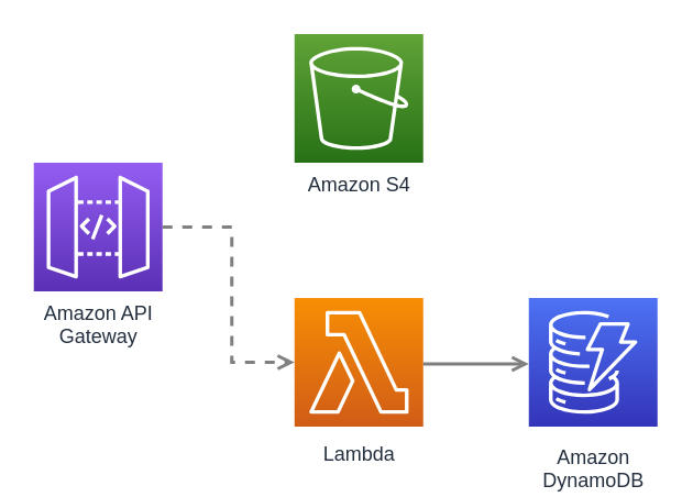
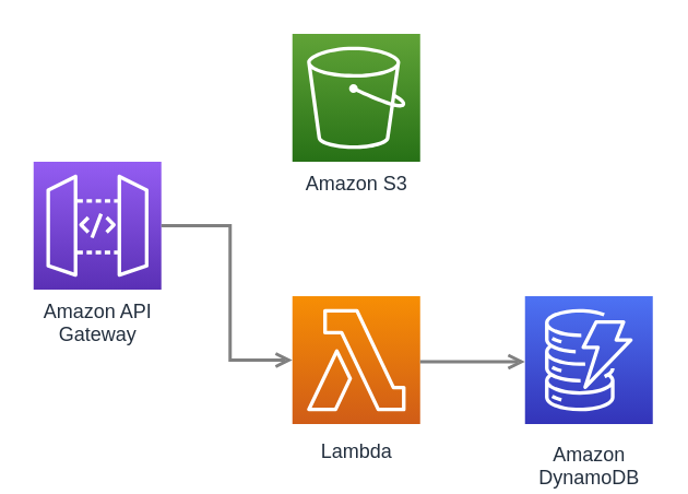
  <mxCell id="0" />
  <mxCell id="1" parent="0" />
  <mxCell id="2" value="Amazon API&lt;br&gt;Gateway&lt;br&gt;" style="outlineConnect=0;fontColor=#232F3E;gradientColor=#945DF2;gradientDirection=north;fillColor=#5A30B5;strokeColor=#ffffff;dashed=0;verticalLabelPosition=bottom;verticalAlign=top;align=center;html=1;fontSize=12;fontStyle=0;aspect=fixed;shape=mxgraph.aws4.resourceIcon;resIcon=mxgraph.aws4.api_gateway;labelBackgroundColor=#ffffff;" vertex="1" parent="1"><mxGeometry x="20" y="98" width="78" height="78" as="geometry" /></mxCell>
  <mxCell id="3" value="Lambda" style="outlineConnect=0;fontColor=#232F3E;gradientColor=#F78E04;gradientDirection=north;fillColor=#D05C17;strokeColor=#ffffff;dashed=0;verticalLabelPosition=bottom;verticalAlign=top;align=center;html=1;fontSize=12;fontStyle=0;aspect=fixed;shape=mxgraph.aws4.resourceIcon;resIcon=mxgraph.aws4.lambda;labelBackgroundColor=#ffffff;spacingTop=3;" vertex="1" parent="1"><mxGeometry x="178" y="180" width="78" height="78" as="geometry" /></mxCell>
- <mxCell id="4" value="Amazon S4" style="outlineConnect=0;fontColor=#232F3E;gradientColor=#60A337;gradientDirection=north;fillColor=#277116;strokeColor=#ffffff;dashed=0;verticalLabelPosition=bottom;verticalAlign=top;align=center;html=1;fontSize=12;fontStyle=0;aspect=fixed;shape=mxgraph.aws4.resourceIcon;resIcon=mxgraph.aws4.s3;labelBackgroundColor=#ffffff;" vertex="1" parent="1"><mxGeometry x="178" y="20" width="78" height="78" as="geometry" /></mxCell>
+ <mxCell id="4" value="Amazon S3" style="outlineConnect=0;fontColor=#232F3E;gradientColor=#60A337;gradientDirection=north;fillColor=#277116;strokeColor=#ffffff;dashed=0;verticalLabelPosition=bottom;verticalAlign=top;align=center;html=1;fontSize=12;fontStyle=0;aspect=fixed;shape=mxgraph.aws4.resourceIcon;resIcon=mxgraph.aws4.s3;labelBackgroundColor=#ffffff;" vertex="1" parent="1"><mxGeometry x="178" y="20" width="78" height="78" as="geometry" /></mxCell>
  <mxCell id="5" value="Amazon&lt;br&gt;DynamoDB&lt;br&gt;" style="outlineConnect=0;fontColor=#232F3E;gradientColor=#4D72F3;gradientDirection=north;fillColor=#3334B9;strokeColor=#ffffff;dashed=0;verticalLabelPosition=bottom;verticalAlign=top;align=center;html=1;fontSize=12;fontStyle=0;aspect=fixed;shape=mxgraph.aws4.resourceIcon;resIcon=mxgraph.aws4.dynamodb;labelBackgroundColor=#ffffff;spacingTop=5;" vertex="1" parent="1"><mxGeometry x="320" y="180" width="78" height="78" as="geometry" /></mxCell>
- <mxCell id="6" value="" style="edgeStyle=orthogonalEdgeStyle;rounded=0;orthogonalLoop=1;jettySize=auto;html=1;startArrow=none;startFill=0;endArrow=open;endFill=0;strokeWidth=2;strokeColor=#808080;dashed=1;" edge="1" parent="1" source="2" target="3"><mxGeometry relative="1" as="geometry"><mxPoint x="108" y="147" as="sourcePoint" /><mxPoint x="160" y="240" as="targetPoint" /><Array as="points"><mxPoint x="140" y="137" /><mxPoint x="140" y="219" /></Array></mxGeometry></mxCell>
+ <mxCell id="6" value="" style="edgeStyle=orthogonalEdgeStyle;rounded=0;orthogonalLoop=1;jettySize=auto;html=1;startArrow=none;startFill=0;endArrow=open;endFill=0;strokeWidth=2;strokeColor=#808080;" edge="1" parent="1" source="2" target="3"><mxGeometry relative="1" as="geometry"><mxPoint x="108" y="147" as="sourcePoint" /><mxPoint x="160" y="240" as="targetPoint" /><Array as="points"><mxPoint x="140" y="137" /><mxPoint x="140" y="219" /></Array></mxGeometry></mxCell>
  <mxCell id="7" value="" style="edgeStyle=orthogonalEdgeStyle;rounded=0;orthogonalLoop=1;jettySize=auto;html=1;startArrow=none;startFill=0;endArrow=open;endFill=0;strokeWidth=2;strokeColor=#808080;" edge="1" parent="1" target="5"><mxGeometry relative="1" as="geometry"><mxPoint x="256" y="220" as="sourcePoint" /><mxPoint x="336" y="212" as="targetPoint" /><Array as="points"><mxPoint x="320" y="220" /><mxPoint x="320" y="220" /></Array></mxGeometry></mxCell>
